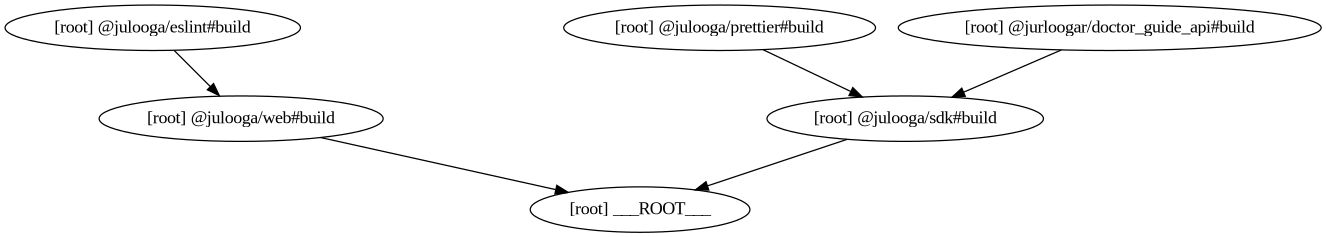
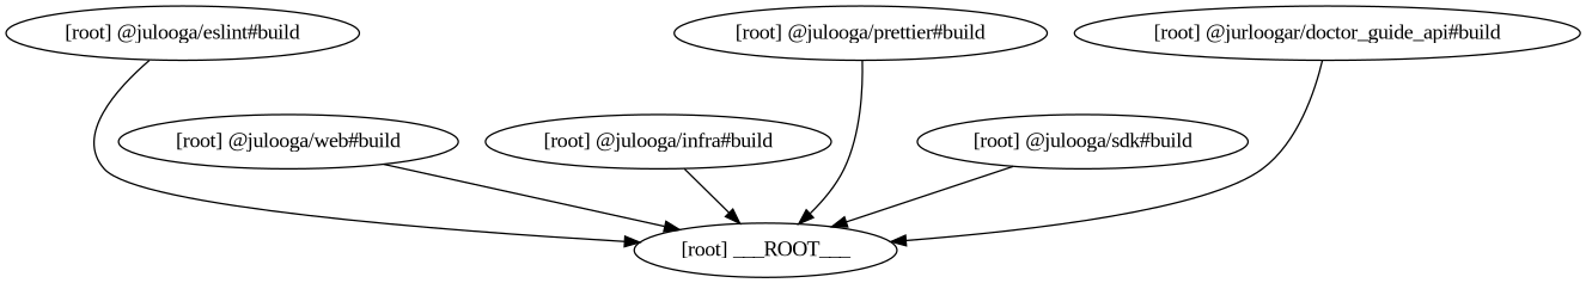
  digraph {
    compound=true
    fontname="Liberation Serif"
    newrank=true
    node [fontname="Liberation Serif"]
    edge [fontname="Liberation Serif"]
    "[root] @julooga/eslint#build" [height=0.5 width=3.2462]
    "[root] ___ROOT___" [height=0.5 width=2.4216]
+   "[root] @julooga/infra#build" [height=0.5 width=3.1751]
    "[root] @julooga/prettier#build" [height=0.5 width=3.431]
    "[root] @julooga/sdk#build" [height=0.5 width=3.0472]
    "[root] @julooga/web#build" [height=0.5 width=3.1182]
    "[root] @jurloogar/doctor_guide_api#build" [height=0.5 width=4.6537]
    subgraph sub_1 {
      "[root] @julooga/eslint#build"
      "[root] ___ROOT___"
+     "[root] @julooga/infra#build"
      "[root] @julooga/prettier#build"
      "[root] @julooga/sdk#build"
      "[root] @julooga/web#build"
      "[root] @jurloogar/doctor_guide_api#build"
    }
-   "[root] @julooga/eslint#build" -> "[root] @julooga/web#build"
-   "[root] @julooga/prettier#build" -> "[root] @julooga/sdk#build"
+   "[root] @julooga/eslint#build" -> "[root] ___ROOT___"
+   "[root] @julooga/infra#build" -> "[root] ___ROOT___"
+   "[root] @julooga/prettier#build" -> "[root] ___ROOT___"
    "[root] @julooga/sdk#build" -> "[root] ___ROOT___"
    "[root] @julooga/web#build" -> "[root] ___ROOT___"
-   "[root] @jurloogar/doctor_guide_api#build" -> "[root] @julooga/sdk#build"
+   "[root] @jurloogar/doctor_guide_api#build" -> "[root] ___ROOT___"
  }
